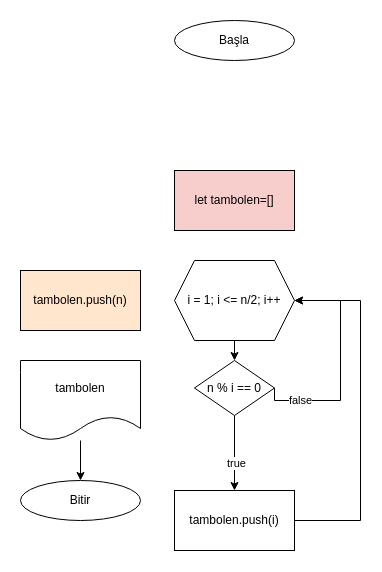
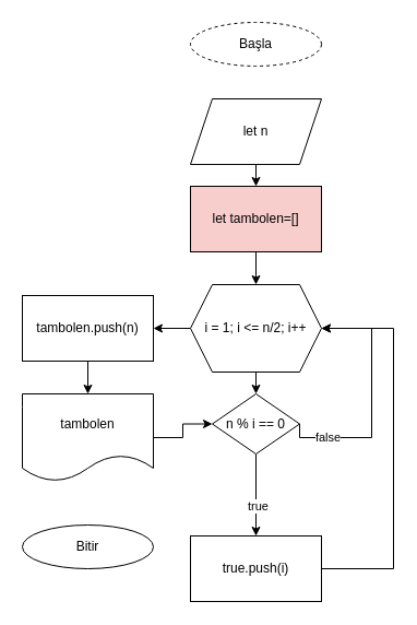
  <mxCell id="0" />
  <mxCell id="1" parent="0" />
- <mxCell id="2" value="Başla" style="ellipse;whiteSpace=wrap;html=1;" vertex="1" parent="1"><mxGeometry x="174" y="20" width="120" height="40" as="geometry" /></mxCell>
+ <mxCell id="2" value="Başla" style="ellipse;whiteSpace=wrap;html=1;dashed=1;" vertex="1" parent="1"><mxGeometry x="174" y="20" width="120" height="40" as="geometry" /></mxCell>
+ <mxCell id="3" style="edgeStyle=orthogonalEdgeStyle;rounded=0;orthogonalLoop=1;jettySize=auto;html=1;exitX=0.5;exitY=1;exitDx=0;exitDy=0;entryX=0.5;entryY=0;entryDx=0;entryDy=0;" edge="1" parent="1" source="4" target="6"><mxGeometry relative="1" as="geometry" /></mxCell>
+ <mxCell id="4" value="let n" style="shape=parallelogram;perimeter=parallelogramPerimeter;whiteSpace=wrap;html=1;fixedSize=1;" vertex="1" parent="1"><mxGeometry x="174" y="90" width="120" height="60" as="geometry" /></mxCell>
+ <mxCell id="5" style="edgeStyle=orthogonalEdgeStyle;rounded=0;orthogonalLoop=1;jettySize=auto;html=1;exitX=0.5;exitY=1;exitDx=0;exitDy=0;entryX=0.5;entryY=0;entryDx=0;entryDy=0;" edge="1" parent="1" source="6" target="9"><mxGeometry relative="1" as="geometry" /></mxCell>
  <mxCell id="6" value="let tambolen=[]" style="rounded=0;whiteSpace=wrap;html=1;fillColor=#f8cecc;" vertex="1" parent="1"><mxGeometry x="174" y="170" width="120" height="60" as="geometry" /></mxCell>
  <mxCell id="7" style="edgeStyle=orthogonalEdgeStyle;rounded=0;orthogonalLoop=1;jettySize=auto;html=1;exitX=0.5;exitY=1;exitDx=0;exitDy=0;entryX=0.5;entryY=0;entryDx=0;entryDy=0;" edge="1" parent="1" source="9" target="14"><mxGeometry relative="1" as="geometry" /></mxCell>
+ <mxCell id="8" style="edgeStyle=orthogonalEdgeStyle;rounded=0;orthogonalLoop=1;jettySize=auto;html=1;exitX=0;exitY=0.5;exitDx=0;exitDy=0;entryX=1;entryY=0.5;entryDx=0;entryDy=0;" edge="1" parent="1" source="9" target="18"><mxGeometry relative="1" as="geometry" /></mxCell>
  <mxCell id="9" value="i = 1; i &amp;lt;= n/2; i++" style="shape=hexagon;perimeter=hexagonPerimeter2;whiteSpace=wrap;html=1;fixedSize=1;" vertex="1" parent="1"><mxGeometry x="174" y="260" width="120" height="80" as="geometry" /></mxCell>
  <mxCell id="10" style="edgeStyle=orthogonalEdgeStyle;rounded=0;orthogonalLoop=1;jettySize=auto;html=1;exitX=1;exitY=0.5;exitDx=0;exitDy=0;entryX=1;entryY=0.5;entryDx=0;entryDy=0;" edge="1" parent="1" source="14" target="9"><mxGeometry relative="1" as="geometry"><Array as="points"><mxPoint x="340" y="400" /><mxPoint x="340" y="300" /></Array></mxGeometry></mxCell>
  <mxCell id="11" value="false" style="edgeLabel;html=1;align=center;verticalAlign=middle;resizable=0;points=[];" vertex="1" connectable="0" parent="10"><mxGeometry x="-0.66" y="1" relative="1" as="geometry"><mxPoint as="offset" /></mxGeometry></mxCell>
  <mxCell id="12" style="edgeStyle=orthogonalEdgeStyle;rounded=0;orthogonalLoop=1;jettySize=auto;html=1;exitX=0.5;exitY=1;exitDx=0;exitDy=0;" edge="1" parent="1" source="14" target="16"><mxGeometry relative="1" as="geometry" /></mxCell>
  <mxCell id="13" value="true" style="edgeLabel;html=1;align=center;verticalAlign=middle;resizable=0;points=[];" vertex="1" connectable="0" parent="12"><mxGeometry x="0.24" y="1" relative="1" as="geometry"><mxPoint as="offset" /></mxGeometry></mxCell>
  <mxCell id="14" value="n % i == 0" style="rhombus;whiteSpace=wrap;html=1;" vertex="1" parent="1"><mxGeometry x="194" y="360" width="80" height="55" as="geometry" /></mxCell>
  <mxCell id="15" style="edgeStyle=orthogonalEdgeStyle;rounded=0;orthogonalLoop=1;jettySize=auto;html=1;exitX=1;exitY=0.5;exitDx=0;exitDy=0;entryX=1;entryY=0.5;entryDx=0;entryDy=0;" edge="1" parent="1" source="16" target="9"><mxGeometry relative="1" as="geometry"><Array as="points"><mxPoint x="360" y="520" /><mxPoint x="360" y="300" /></Array></mxGeometry></mxCell>
- <mxCell id="16" value="tambolen.push(i)" style="rounded=0;whiteSpace=wrap;html=1;" vertex="1" parent="1"><mxGeometry x="174" y="490" width="120" height="60" as="geometry" /></mxCell>
- <mxCell id="18" value="tambolen.push(n)" style="rounded=0;whiteSpace=wrap;html=1;fillColor=#ffe6cc;" vertex="1" parent="1"><mxGeometry x="20" y="270" width="120" height="60" as="geometry" /></mxCell>
- <mxCell id="19" style="edgeStyle=orthogonalEdgeStyle;rounded=0;orthogonalLoop=1;jettySize=auto;html=1;entryX=0.5;entryY=0;entryDx=0;entryDy=0;" edge="1" parent="1" source="20" target="21"><mxGeometry relative="1" as="geometry" /></mxCell>
+ <mxCell id="16" value="true.push(i)" style="rounded=0;whiteSpace=wrap;html=1;" vertex="1" parent="1"><mxGeometry x="174" y="490" width="120" height="60" as="geometry" /></mxCell>
+ <mxCell id="17" style="edgeStyle=orthogonalEdgeStyle;rounded=0;orthogonalLoop=1;jettySize=auto;html=1;exitX=0.5;exitY=1;exitDx=0;exitDy=0;entryX=0.5;entryY=0;entryDx=0;entryDy=0;" edge="1" parent="1" source="18" target="20"><mxGeometry relative="1" as="geometry" /></mxCell>
+ <mxCell id="18" value="tambolen.push(n)" style="rounded=0;whiteSpace=wrap;html=1;" vertex="1" parent="1"><mxGeometry x="20" y="270" width="120" height="60" as="geometry" /></mxCell>
+ <mxCell id="19" style="edgeStyle=orthogonalEdgeStyle;rounded=0;orthogonalLoop=1;jettySize=auto;html=1;" edge="1" parent="1" source="20" target="14"><mxGeometry relative="1" as="geometry" /></mxCell>
  <mxCell id="20" value="tambolen" style="shape=document;whiteSpace=wrap;html=1;boundedLbl=1;" vertex="1" parent="1"><mxGeometry x="20" y="360" width="120" height="80" as="geometry" /></mxCell>
  <mxCell id="21" value="Bitir" style="ellipse;whiteSpace=wrap;html=1;" vertex="1" parent="1"><mxGeometry x="20" y="480" width="120" height="40" as="geometry" /></mxCell>
